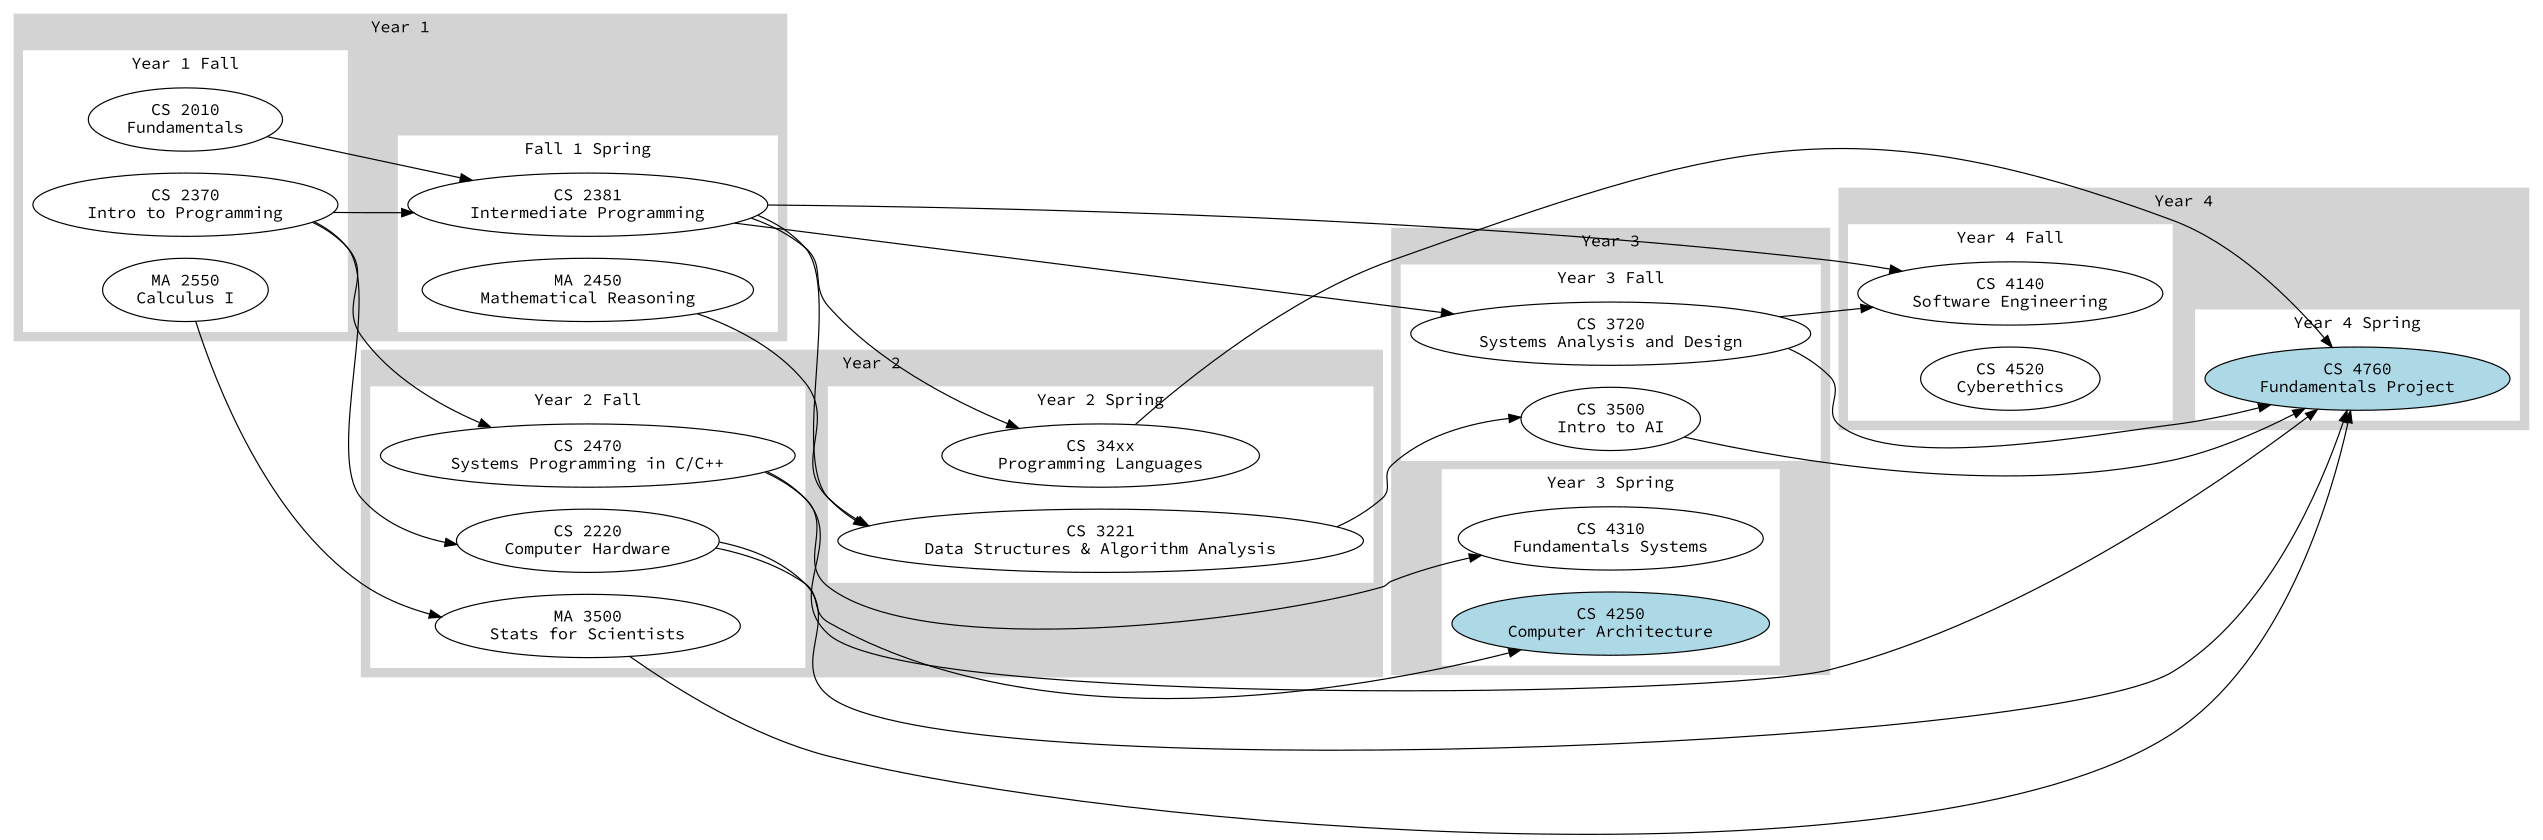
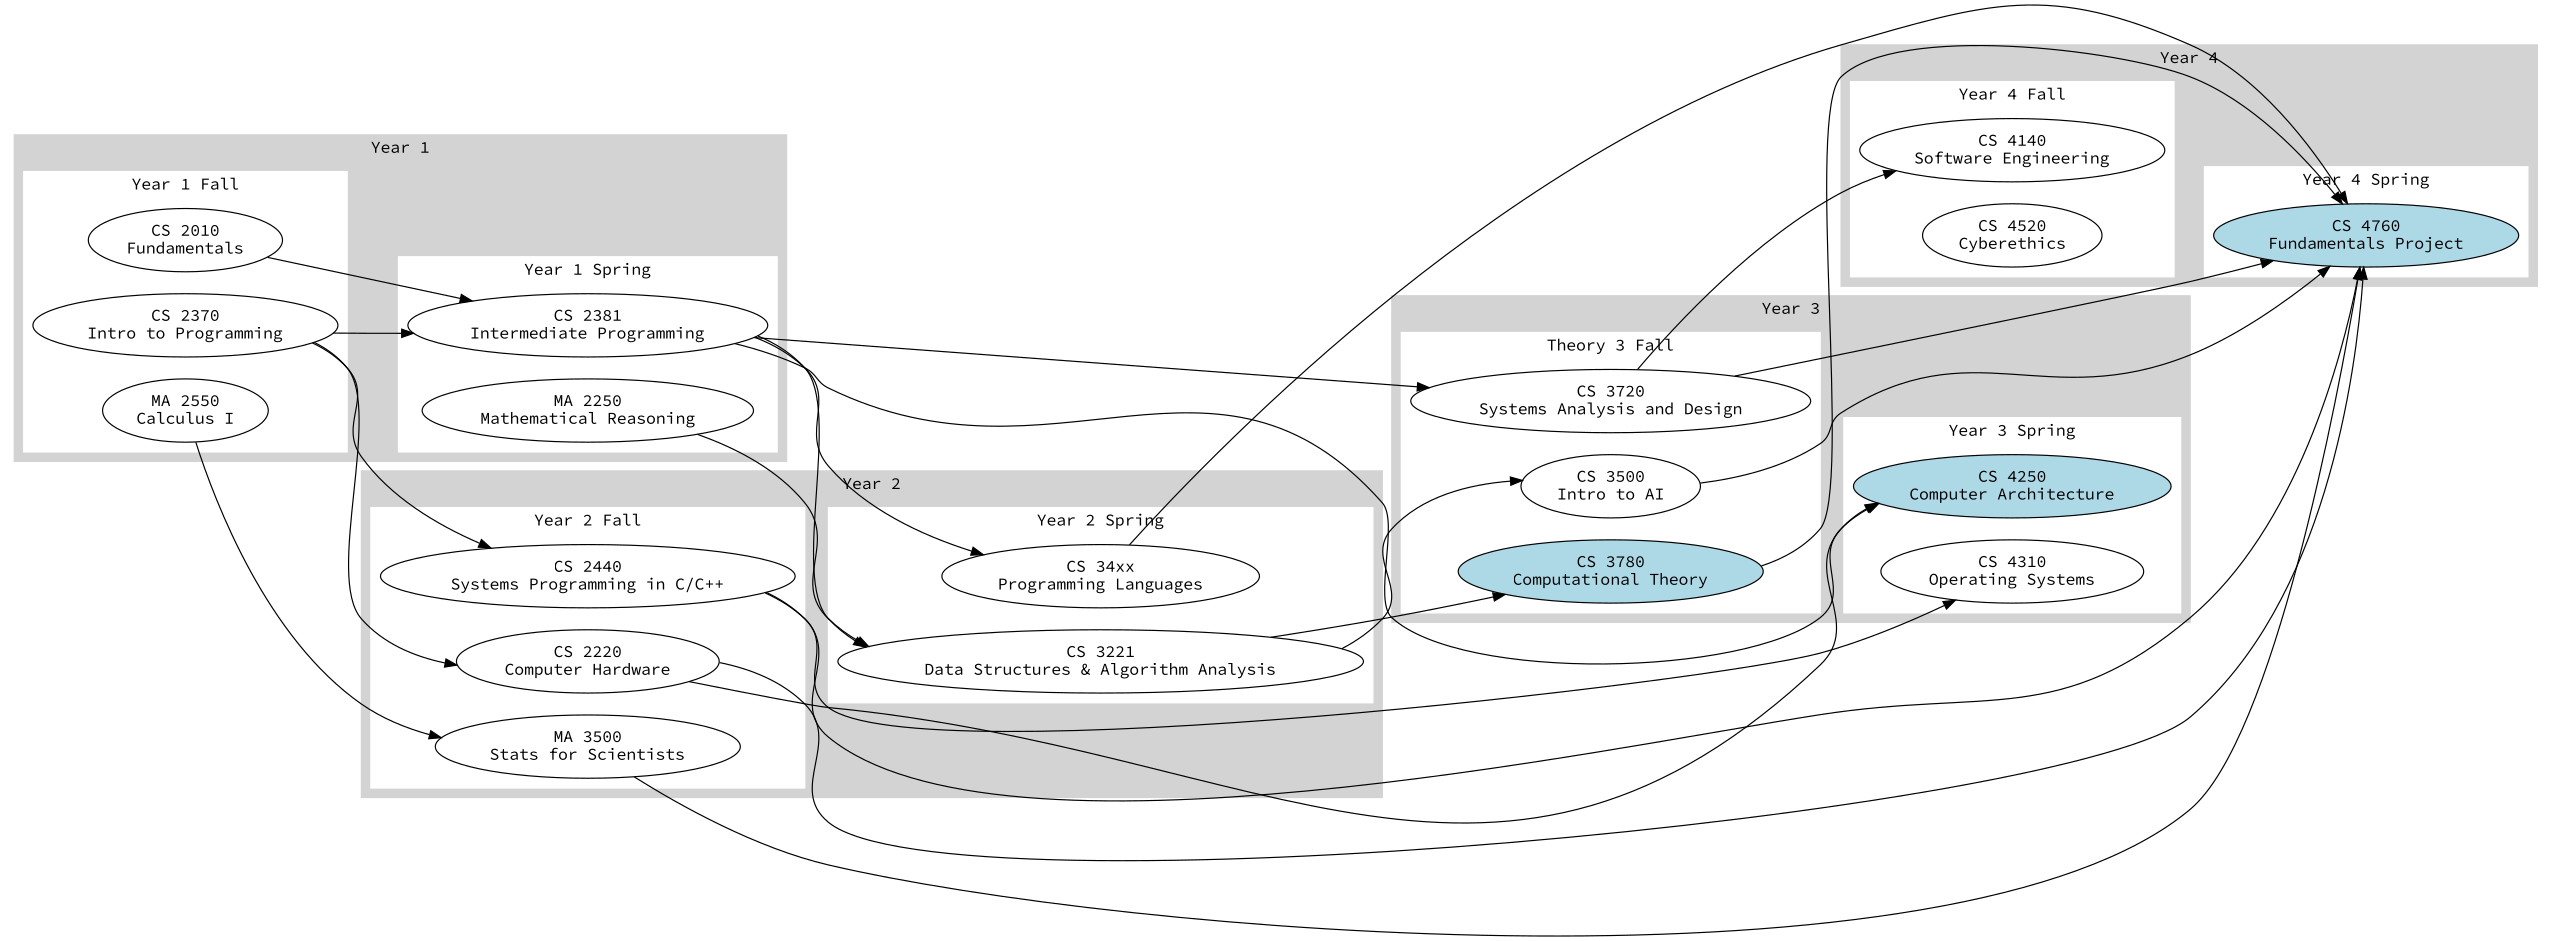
  digraph {
    fontname="Source Code Pro"
    rankdir=LR
    node [fontname="Source Code Pro"]
    edge [fontname="Source Code Pro"]
    n1 [label="CS 2010\nFundamentals"]
    n2 [label="CS 2370\nIntro to Programming"]
    n3 [label="MA 2550\nCalculus I"]
    n4 [label="CS 2381\nIntermediate Programming"]
-   n5 [label="MA 2450\nMathematical Reasoning"]
+   n5 [label="MA 2250\nMathematical Reasoning"]
    n6 [label="CS 2220\nComputer Hardware"]
-   n7 [label="CS 2470\nSystems Programming in C/C++"]
+   n7 [label="CS 2440\nSystems Programming in C/C++"]
    n8 [label="MA 3500\nStats for Scientists"]
    n9 [label="CS 3221\nData Structures & Algorithm Analysis"]
    n10 [label="CS 34xx\nProgramming Languages"]
    n11 [label="CS 3500\nIntro to AI"]
    n12 [label="CS 3720\nSystems Analysis and Design"]
+   n13 [fillcolor=lightblue label="CS 3780\nComputational Theory" style=filled]
    n14 [fillcolor=lightblue label="CS 4250\nComputer Architecture" style=filled]
-   n15 [label="CS 4310\nFundamentals Systems"]
+   n15 [label="CS 4310\nOperating Systems"]
    n16 [label="CS 4140\nSoftware Engineering"]
    n17 [label="CS 4520\nCyberethics"]
    n18 [fillcolor=lightblue label="CS 4760\nFundamentals Project" style=filled]
    subgraph cluster_1 {
      color=lightgrey
      label="Year 1"
      style=filled
      subgraph cluster_2 {
        color=white
        label="Year 1 Fall"
        rank=same
        style=filled
        n1
        n2
        n3
      }
      subgraph cluster_3 {
        color=white
-       label="Fall 1 Spring"
+       label="Year 1 Spring"
        rank=same
        style=filled
        n4
        n5
      }
    }
    subgraph cluster_4 {
      color=lightgrey
      label="Year 2"
      style=filled
      subgraph cluster_5 {
        color=white
        label="Year 2 Fall"
        rank=same
        style=filled
        n6
        n7
        n8
      }
      subgraph cluster_6 {
        color=white
        label="Year 2 Spring"
        rank=same
        style=filled
        n9
        n10
      }
    }
    subgraph cluster_7 {
      color=lightgrey
      label="Year 3"
      style=filled
      subgraph cluster_8 {
        color=white
-       label="Year 3 Fall"
+       label="Theory 3 Fall"
        rank=same
        style=filled
        n11
        n12
+       n13
      }
      subgraph cluster_9 {
        color=white
        label="Year 3 Spring"
        rank=same
        style=filled
        n14
        n15
      }
    }
    subgraph cluster_10 {
      color=lightgrey
      label="Year 4"
      style=filled
      subgraph cluster_11 {
        color=white
        label="Year 4 Fall"
        rank=same
        style=filled
        n16
        n17
      }
      subgraph cluster_12 {
        color=white
        label="Year 4 Spring"
        rank=same
        style=filled
        n18
      }
    }
    n1 -> n4
    n2 -> n4
    n2 -> n4 [style=invis]
    n2 -> n6
    n2 -> n7
    n3 -> n8
    n4 -> n9
    n4 -> n10
    n4 -> n12
-   n4 -> n16
+   n4 -> n14
    n5 -> n9
    n6 -> n14
    n6 -> n18
    n7 -> n9 [style=invis]
    n7 -> n15
    n7 -> n18
    n8 -> n18
    n9 -> n11
+   n9 -> n13
    n10 -> n18
    n11 -> n18
    n12 -> n16
    n12 -> n18
+   n13 -> n14 [style=invis]
+   n13 -> n18
    n17 -> n18 [style=invis]
  }
